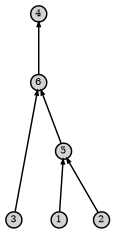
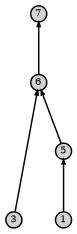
  digraph {
    rank=same
    rankdir=BT
    node [fixedsize=true fontsize=7 shape=circle style=filled]
    edge [arrowsize=0.3]
    n1 [label=5 width=0.15]
    n2 [label=1 width=0.15]
-   n3 [label=2 width=0.15]
    n4 [label=3 width=0.15]
    n5 [label=6 width=0.15]
-   n6 [label=4 width=0.15]
+   n6 [label=7 width=0.15]
    subgraph sub_1 {
      n1
    }
    subgraph sub_2 {
      n2
-     n3
      n4
    }
    subgraph sub_3 {
      n5
    }
    subgraph sub_4 {
      n6
    }
    n1 -> n5
    n2 -> n1
-   n3 -> n1
    n4 -> n5
    n5 -> n6
  }
